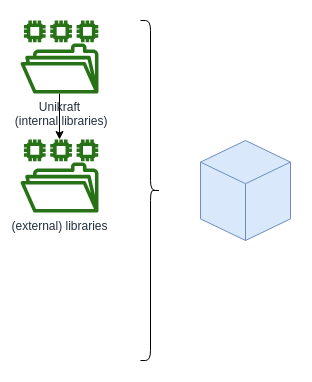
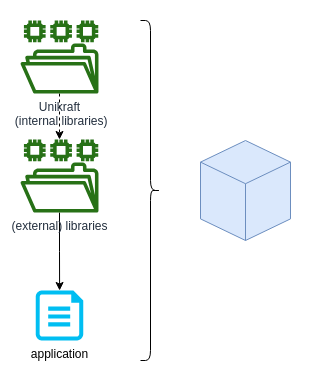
  <mxCell id="0" />
  <mxCell id="1" parent="0" />
- <mxCell id="2" value="" style="edgeStyle=orthogonalEdgeStyle;rounded=0;orthogonalLoop=1;jettySize=auto;html=1;" edge="1" parent="1" source="3" target="5"><mxGeometry relative="1" as="geometry" /></mxCell>
+ <mxCell id="2" value="" style="edgeStyle=orthogonalEdgeStyle;rounded=0;orthogonalLoop=1;jettySize=auto;html=1;dashed=1;" edge="1" parent="1" source="3" target="5"><mxGeometry relative="1" as="geometry" /></mxCell>
  <mxCell id="3" value="&lt;div&gt;Unikraft&lt;/div&gt;&amp;nbsp;(internal libraries)" style="outlineConnect=0;fontColor=#232F3E;gradientColor=none;fillColor=#277116;strokeColor=none;dashed=0;verticalLabelPosition=bottom;verticalAlign=top;align=center;html=1;fontSize=12;fontStyle=0;aspect=fixed;pointerEvents=1;shape=mxgraph.aws4.file_system;" parent="1" vertex="1"><mxGeometry x="20" width="78" height="73" as="geometry" y="20" /></mxCell>
+ <mxCell id="4" value="" style="edgeStyle=orthogonalEdgeStyle;rounded=0;orthogonalLoop=1;jettySize=auto;html=1;" edge="1" parent="1" source="5" target="6"><mxGeometry relative="1" as="geometry" /></mxCell>
  <mxCell id="5" value="(external) libraries" style="outlineConnect=0;fontColor=#232F3E;gradientColor=none;fillColor=#277116;strokeColor=none;dashed=0;verticalLabelPosition=bottom;verticalAlign=top;align=center;html=1;fontSize=12;fontStyle=0;aspect=fixed;pointerEvents=1;shape=mxgraph.aws4.file_system;" parent="1" vertex="1"><mxGeometry x="20" y="139" width="78" height="73" as="geometry" /></mxCell>
+ <mxCell id="6" value="application" style="verticalLabelPosition=bottom;html=1;verticalAlign=top;align=center;strokeColor=none;fillColor=#00BEF2;shape=mxgraph.azure.cloud_services_configuration_file;pointerEvents=1;" parent="1" vertex="1"><mxGeometry x="35.25" y="290" width="47.5" height="50" as="geometry" /></mxCell>
  <mxCell id="7" value="" style="shape=curlyBracket;whiteSpace=wrap;html=1;rounded=1;flipH=1;" parent="1" vertex="1"><mxGeometry x="140" width="20" height="340" as="geometry" y="20" /></mxCell>
  <mxCell id="8" value="" style="html=1;whiteSpace=wrap;shape=isoCube2;backgroundOutline=1;isoAngle=15;fillColor=#dae8fc;strokeColor=#6c8ebf;" parent="1" vertex="1"><mxGeometry x="200" y="140" width="90" height="100" as="geometry" /></mxCell>
